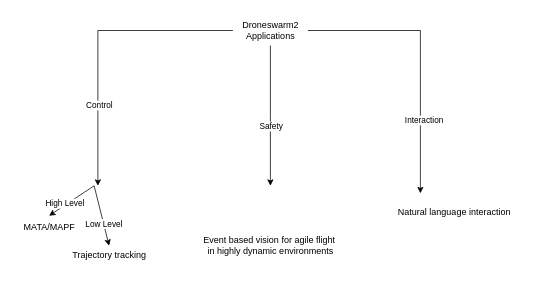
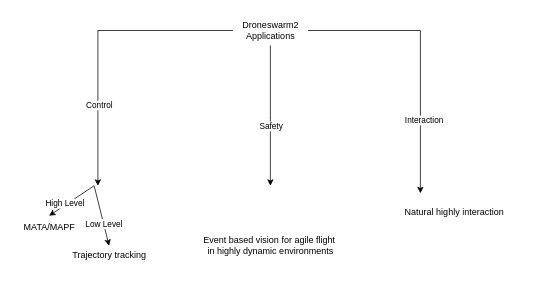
  <mxCell id="0" />
  <mxCell id="1" parent="0" />
  <mxCell id="2" style="edgeStyle=orthogonalEdgeStyle;rounded=0;orthogonalLoop=1;jettySize=auto;html=1;" parent="1" source="8" edge="1"><mxGeometry relative="1" as="geometry"><mxPoint x="360" y="247" as="targetPoint" /></mxGeometry></mxCell>
  <mxCell id="3" value="Safety" style="edgeLabel;html=1;align=center;verticalAlign=middle;resizable=0;points=[];" parent="2" vertex="1" connectable="0"><mxGeometry x="0.934" y="1" relative="1" as="geometry"><mxPoint x="-1" y="-73" as="offset" /></mxGeometry></mxCell>
  <mxCell id="4" style="edgeStyle=orthogonalEdgeStyle;rounded=0;orthogonalLoop=1;jettySize=auto;html=1;" parent="1" source="8" edge="1"><mxGeometry relative="1" as="geometry"><mxPoint x="130" y="247" as="targetPoint" /><Array as="points"><mxPoint x="130" y="40" /></Array></mxGeometry></mxCell>
  <mxCell id="5" value="Control" style="edgeLabel;html=1;align=center;verticalAlign=middle;resizable=0;points=[];" parent="4" vertex="1" connectable="0"><mxGeometry x="0.446" y="1" relative="1" as="geometry"><mxPoint y="-1" as="offset" /></mxGeometry></mxCell>
  <mxCell id="6" style="edgeStyle=orthogonalEdgeStyle;rounded=0;orthogonalLoop=1;jettySize=auto;html=1;" parent="1" source="8" edge="1"><mxGeometry relative="1" as="geometry"><mxPoint x="560" y="257" as="targetPoint" /><Array as="points"><mxPoint x="560" y="40" /></Array></mxGeometry></mxCell>
  <mxCell id="7" value="Interaction" style="edgeLabel;html=1;align=center;verticalAlign=middle;resizable=0;points=[];" parent="6" vertex="1" connectable="0"><mxGeometry x="0.464" y="4" relative="1" as="geometry"><mxPoint as="offset" /></mxGeometry></mxCell>
  <mxCell id="8" value="&lt;div&gt;Droneswarm2&lt;br&gt;Applications&lt;/div&gt;" style="text;html=1;align=center;verticalAlign=middle;resizable=0;points=[];autosize=1;strokeColor=none;fillColor=none;" parent="1" vertex="1"><mxGeometry x="310" y="20" width="100" height="40" as="geometry" /></mxCell>
  <mxCell id="9" value="" style="endArrow=classic;startArrow=classic;html=1;rounded=0;" parent="1" edge="1"><mxGeometry width="50" height="50" relative="1" as="geometry"><mxPoint x="65" y="287" as="sourcePoint" /><mxPoint x="145" y="327" as="targetPoint" /><Array as="points"><mxPoint x="125" y="247" /></Array></mxGeometry></mxCell>
  <mxCell id="10" value="High Level" style="edgeLabel;html=1;align=center;verticalAlign=middle;resizable=0;points=[];" parent="9" vertex="1" connectable="0"><mxGeometry x="-0.659" y="2" relative="1" as="geometry"><mxPoint as="offset" /></mxGeometry></mxCell>
  <mxCell id="11" value="Low Level" style="edgeLabel;html=1;align=center;verticalAlign=middle;resizable=0;points=[];" parent="9" vertex="1" connectable="0"><mxGeometry x="0.435" y="3" relative="1" as="geometry"><mxPoint y="13" as="offset" /></mxGeometry></mxCell>
  <mxCell id="12" value="Trajectory tracking" style="text;html=1;align=center;verticalAlign=middle;resizable=0;points=[];autosize=1;strokeColor=none;fillColor=none;" parent="1" vertex="1"><mxGeometry x="85" y="325" width="120" height="30" as="geometry" /></mxCell>
  <mxCell id="13" value="MATA/MAPF" style="text;html=1;align=center;verticalAlign=middle;resizable=0;points=[];autosize=1;strokeColor=none;fillColor=none;" parent="1" vertex="1"><mxGeometry x="20" y="287" width="90" height="30" as="geometry" /></mxCell>
  <mxCell id="14" value="&lt;div&gt;Event based vision for agile flight&amp;nbsp;&lt;/div&gt;&lt;div&gt;in highly dynamic environments&lt;/div&gt;" style="text;html=1;align=center;verticalAlign=middle;resizable=0;points=[];autosize=1;strokeColor=none;fillColor=none;" parent="1" vertex="1"><mxGeometry x="260" y="307" width="200" height="40" as="geometry" /></mxCell>
- <mxCell id="15" value="Natural language interaction " style="text;html=1;align=center;verticalAlign=middle;resizable=0;points=[];autosize=1;strokeColor=none;fillColor=none;" parent="1" vertex="1"><mxGeometry x="520" y="267" width="170" height="30" as="geometry" /></mxCell>
+ <mxCell id="15" value="Natural highly interaction " style="text;html=1;align=center;verticalAlign=middle;resizable=0;points=[];autosize=1;strokeColor=none;fillColor=none;" parent="1" vertex="1"><mxGeometry x="520" y="267" width="170" height="30" as="geometry" /></mxCell>
